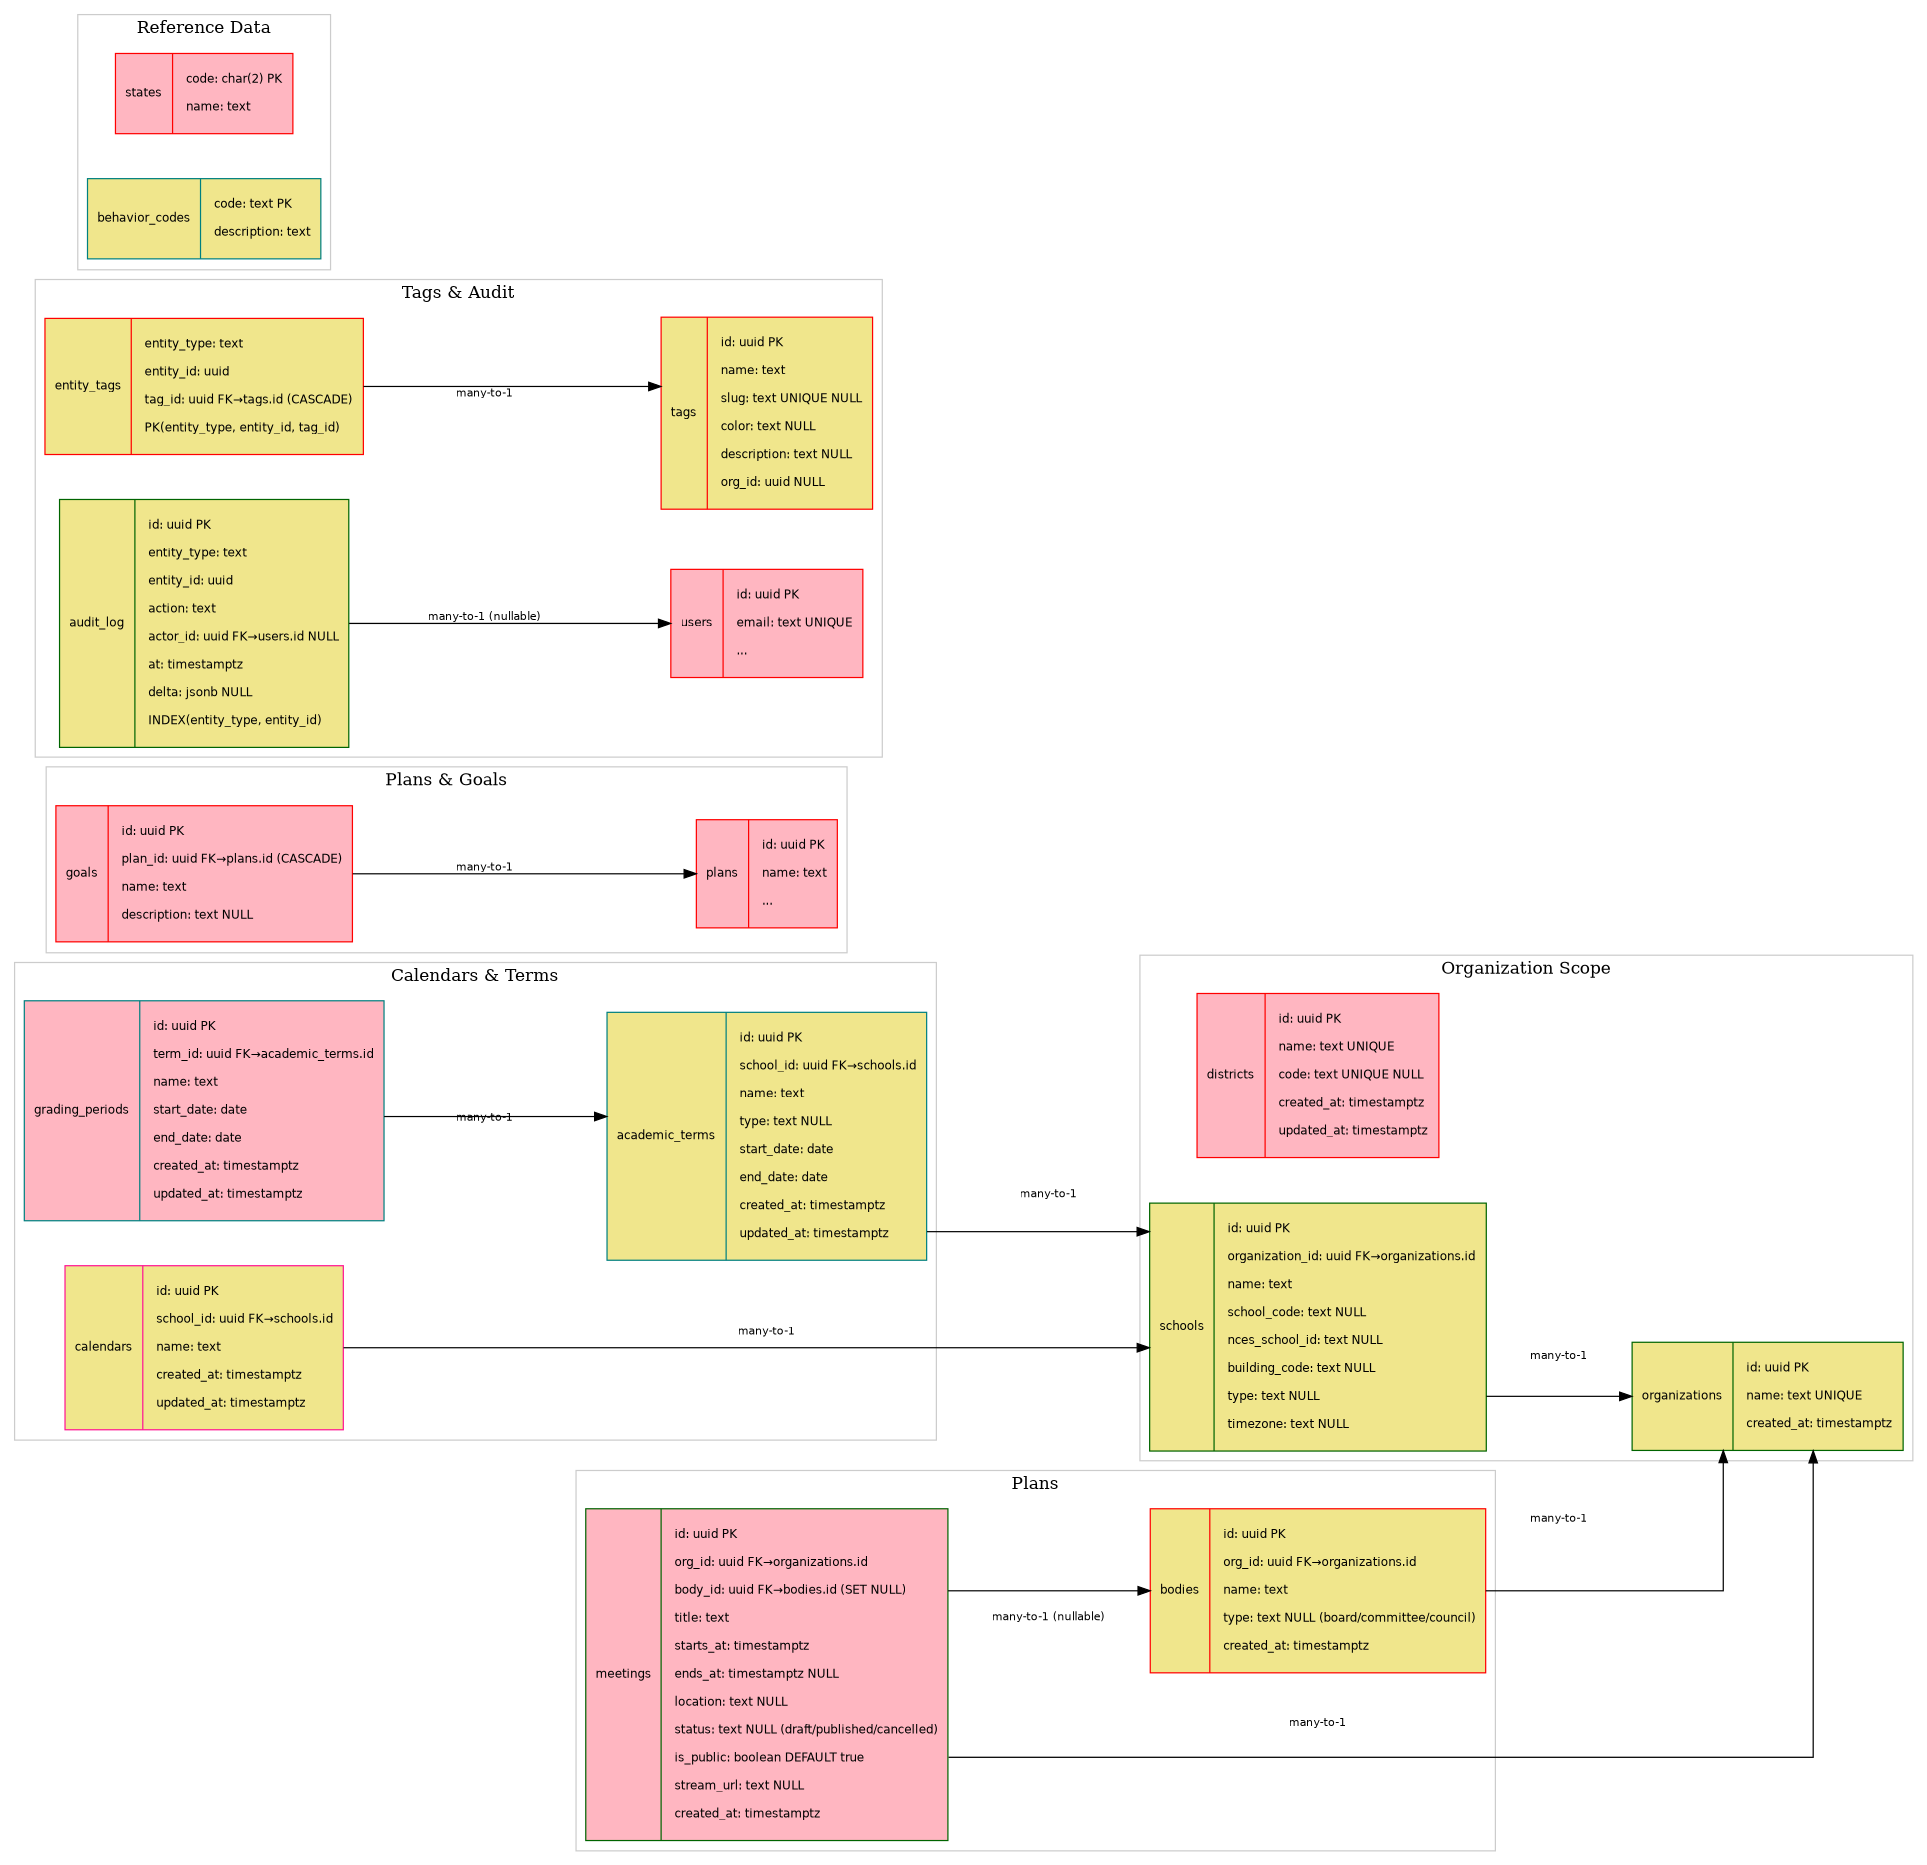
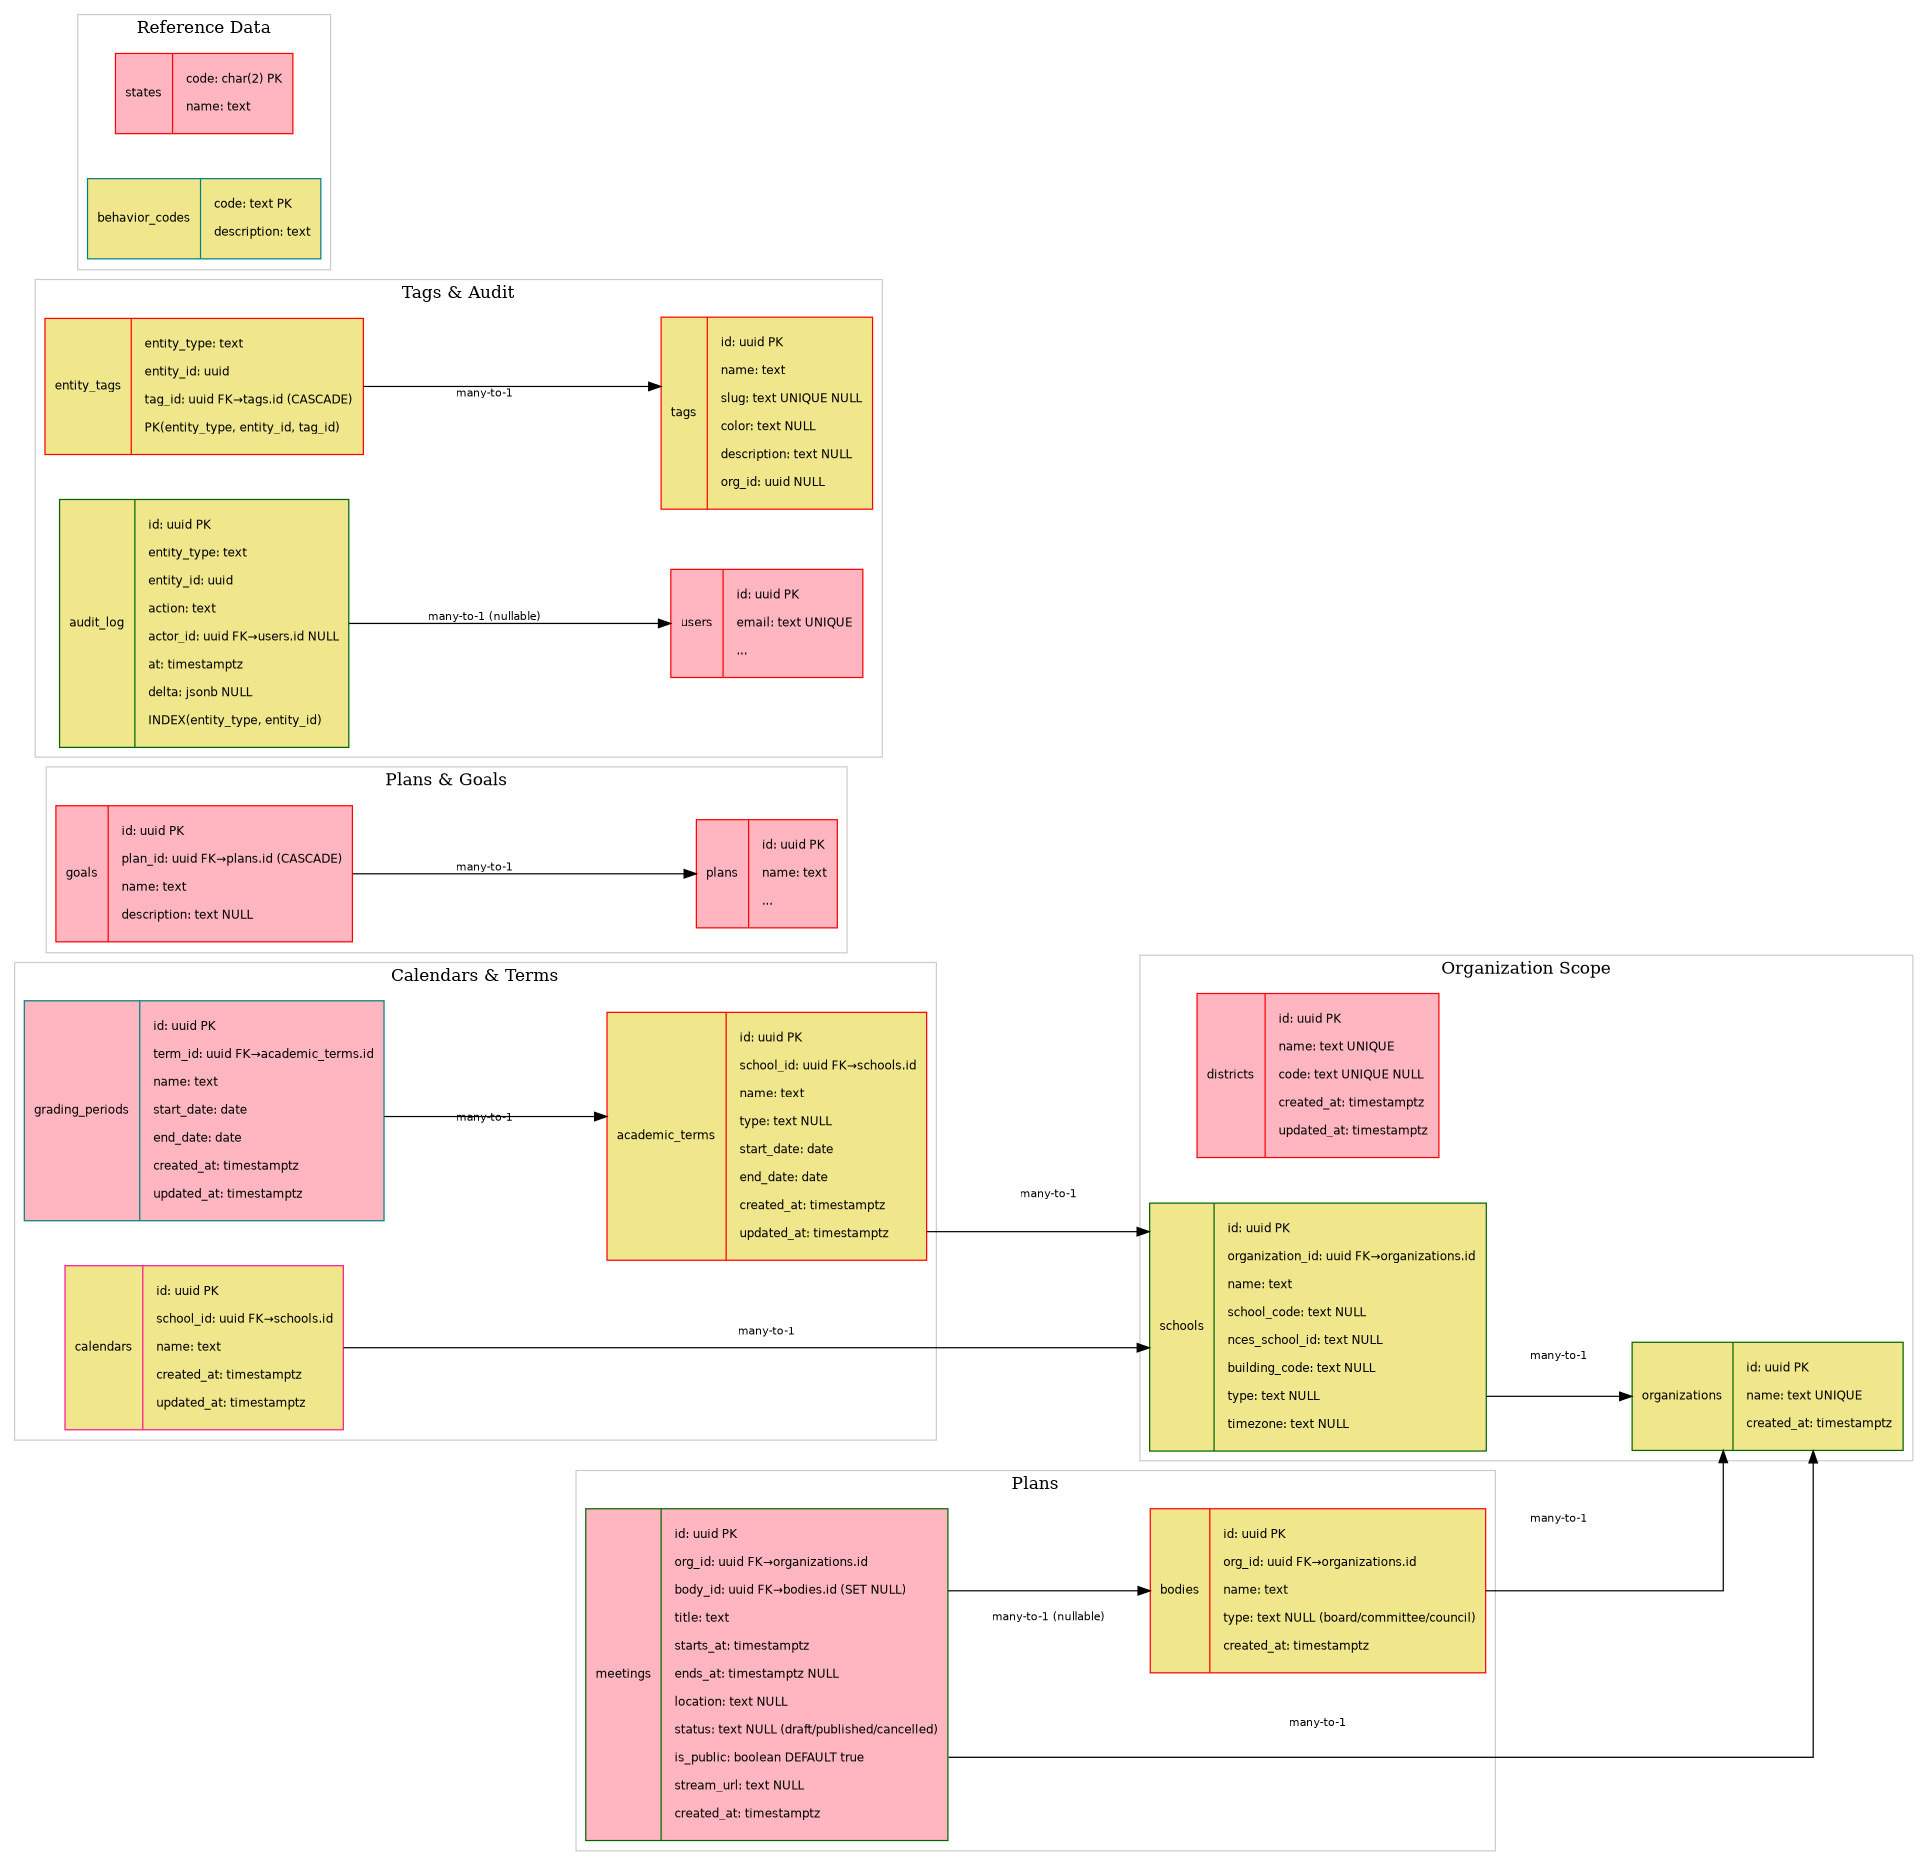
  digraph {
    nodesep=0.5
    rankdir=LR
    ranksep=1.0
    splines=ortho
    node [color=red fillcolor=khaki fontname=Helvetica fontsize=10 shape=record style=filled]
    edge [fontname=Helvetica fontsize=9]
    n1 [color=darkgreen label="{organizations|\n    id: uuid PK\l\n    name: text UNIQUE\l\n    created_at: timestamptz\l\n  }"]
    n2 [fillcolor=lightpink label="{districts|\n    id: uuid PK\l\n    name: text UNIQUE\l\n    code: text UNIQUE NULL\l\n    created_at: timestamptz\l\n    updated_at: timestamptz\l\n  }"]
    n3 [color=darkgreen label="{schools|\n    id: uuid PK\l\n    organization_id: uuid FK→organizations.id\l\n    name: text\l\n    school_code: text NULL\l\n    nces_school_id: text NULL\l\n    building_code: text NULL\l\n    type: text NULL\l\n    timezone: text NULL\l\n  }"]
    n4 [label="{bodies|\n    id: uuid PK\l\n    org_id: uuid FK→organizations.id\l\n    name: text\l\n    type: text NULL (board/committee/council)\l\n    created_at: timestamptz\l\n  }"]
    n5 [color=darkgreen fillcolor=lightpink label="{meetings|\n    id: uuid PK\l\n    org_id: uuid FK→organizations.id\l\n    body_id: uuid FK→bodies.id (SET NULL)\l\n    title: text\l\n    starts_at: timestamptz\l\n    ends_at: timestamptz NULL\l\n    location: text NULL\l\n    status: text NULL (draft/published/cancelled)\l\n    is_public: boolean DEFAULT true\l\n    stream_url: text NULL\l\n    created_at: timestamptz\l\n  }"]
    n6 [color=deeppink label="{calendars|\n    id: uuid PK\l\n    school_id: uuid FK→schools.id\l\n    name: text\l\n    created_at: timestamptz\l\n    updated_at: timestamptz\l\n  }"]
-   n7 [color=teal label="{academic_terms|\n    id: uuid PK\l\n    school_id: uuid FK→schools.id\l\n    name: text\l\n    type: text NULL\l\n    start_date: date\l\n    end_date: date\l\n    created_at: timestamptz\l\n    updated_at: timestamptz\l\n  }"]
+   n7 [label="{academic_terms|\n    id: uuid PK\l\n    school_id: uuid FK→schools.id\l\n    name: text\l\n    type: text NULL\l\n    start_date: date\l\n    end_date: date\l\n    created_at: timestamptz\l\n    updated_at: timestamptz\l\n  }"]
    n8 [color=teal fillcolor=lightpink label="{grading_periods|\n    id: uuid PK\l\n    term_id: uuid FK→academic_terms.id\l\n    name: text\l\n    start_date: date\l\n    end_date: date\l\n    created_at: timestamptz\l\n    updated_at: timestamptz\l\n  }"]
    n9 [fillcolor=lightpink label="{plans|\n    id: uuid PK\l\n    name: text\l\n    ...\l\n  }"]
    n10 [fillcolor=lightpink label="{goals|\n    id: uuid PK\l\n    plan_id: uuid FK→plans.id (CASCADE)\l\n    name: text\l\n    description: text NULL\l\n  }"]
    n11 [label="{tags|\n    id: uuid PK\l\n    name: text\l\n    slug: text UNIQUE NULL\l\n    color: text NULL\l\n    description: text NULL\l\n    org_id: uuid NULL\l\n  }"]
    n12 [label="{entity_tags|\n    entity_type: text\l\n    entity_id: uuid\l\n    tag_id: uuid FK→tags.id (CASCADE)\l\n    PK(entity_type, entity_id, tag_id)\l\n  }"]
    n13 [fillcolor=lightpink label="{users|\n    id: uuid PK\l\n    email: text UNIQUE\l\n    ...\l\n  }"]
    n14 [color=darkgreen label="{audit_log|\n    id: uuid PK\l\n    entity_type: text\l\n    entity_id: uuid\l\n    action: text\l\n    actor_id: uuid FK→users.id NULL\l\n    at: timestamptz\l\n    delta: jsonb NULL\l\n    INDEX(entity_type, entity_id)\l\n  }"]
    n15 [fillcolor=lightpink label="{states|\n    code: char(2) PK\l\n    name: text\l\n  }"]
    n16 [color=teal label="{behavior_codes|\n    code: text PK\l\n    description: text\l\n  }"]
    subgraph cluster_1 {
      color="#CCCCCC"
      label="Organization Scope"
      n1
      n2
      n3
    }
    subgraph cluster_2 {
      color="#CCCCCC"
      label=Plans
      n4
      n5
    }
    subgraph cluster_3 {
      color="#CCCCCC"
      label="Calendars & Terms"
      n6
      n7
      n8
    }
    subgraph cluster_4 {
      color="#CCCCCC"
      label="Plans & Goals"
      n9
      n10
    }
    subgraph cluster_5 {
      color="#CCCCCC"
      label="Tags & Audit"
      n11
      n12
      n13
      n14
    }
    subgraph cluster_6 {
      color="#CCCCCC"
      label="Reference Data"
      n15
      n16
    }
    n3 -> n1 [label="many-to-1"]
    n4 -> n1 [label="many-to-1"]
    n5 -> n1 [label="many-to-1"]
    n5 -> n4 [label="many-to-1 (nullable)"]
    n6 -> n3 [label="many-to-1"]
    n7 -> n3 [label="many-to-1"]
    n8 -> n7 [label="many-to-1"]
    n10 -> n9 [label="many-to-1"]
    n12 -> n11 [label="many-to-1"]
    n14 -> n13 [label="many-to-1 (nullable)"]
  }
